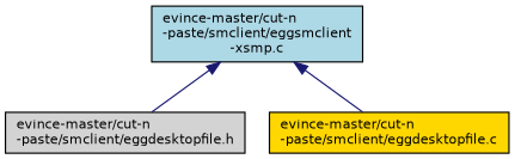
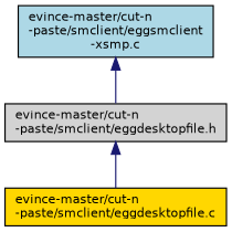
  digraph {
    node [color=black fontname=Helvetica fontsize=10 shape=record style=filled]
    edge [color=midnightblue dir=back fontname=Helvetica fontsize=10 labelfontname=Helvetica labelfontsize=10 style=solid]
    n1 [fillcolor=lightgrey fontcolor=black height=0.2 label="evince-master/cut-n\l-paste/smclient/eggdesktopfile.h" width=0.4]
    n2 [fillcolor=gold height=0.2 label="evince-master/cut-n\l-paste/smclient/eggdesktopfile.c" width=0.4]
    n3 [fillcolor=lightblue height=0.2 label="evince-master/cut-n\l-paste/smclient/eggsmclient\l-xsmp.c" width=0.4]
-   n3 -> n2
+   n1 -> n2
    n3 -> n1
  }
